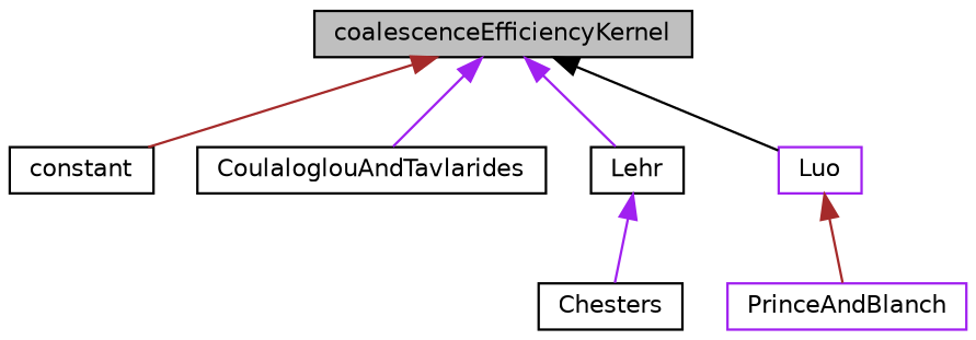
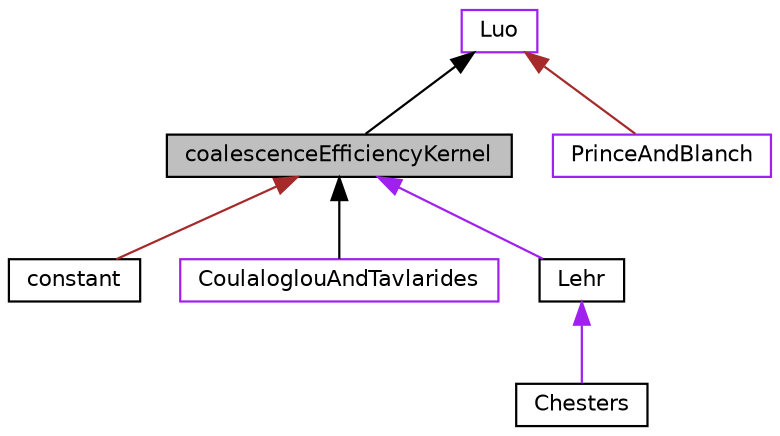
  digraph {
    node [color=black fontname=Helvetica fontsize=10 shape=record]
    edge [color=brown dir=back fontname=Helvetica fontsize=10 labelfontname=Helvetica labelfontsize=10 style=solid]
    n1 [fillcolor=grey75 fontcolor=black height=0.2 label=coalescenceEfficiencyKernel style=filled width=0.4]
    n2 [height=0.2 label=constant width=0.4]
-   n3 [height=0.2 label=CoulaloglouAndTavlarides width=0.4]
+   n3 [color=purple height=0.2 label=CoulaloglouAndTavlarides width=0.4]
    n4 [height=0.2 label=Lehr width=0.4]
    n5 [color=purple height=0.2 label=Luo width=0.4]
    n6 [height=0.2 label=Chesters width=0.4]
    n7 [color=purple height=0.2 label=PrinceAndBlanch width=0.4]
    n1 -> n2
-   n1 -> n3 [color=purple]
+   n1 -> n3 [color=black]
    n1 -> n4 [color=purple]
-   n1 -> n5 [color=black]
+   n5 -> n1 [color=black]
    n4 -> n6 [color=purple]
    n5 -> n7
  }
